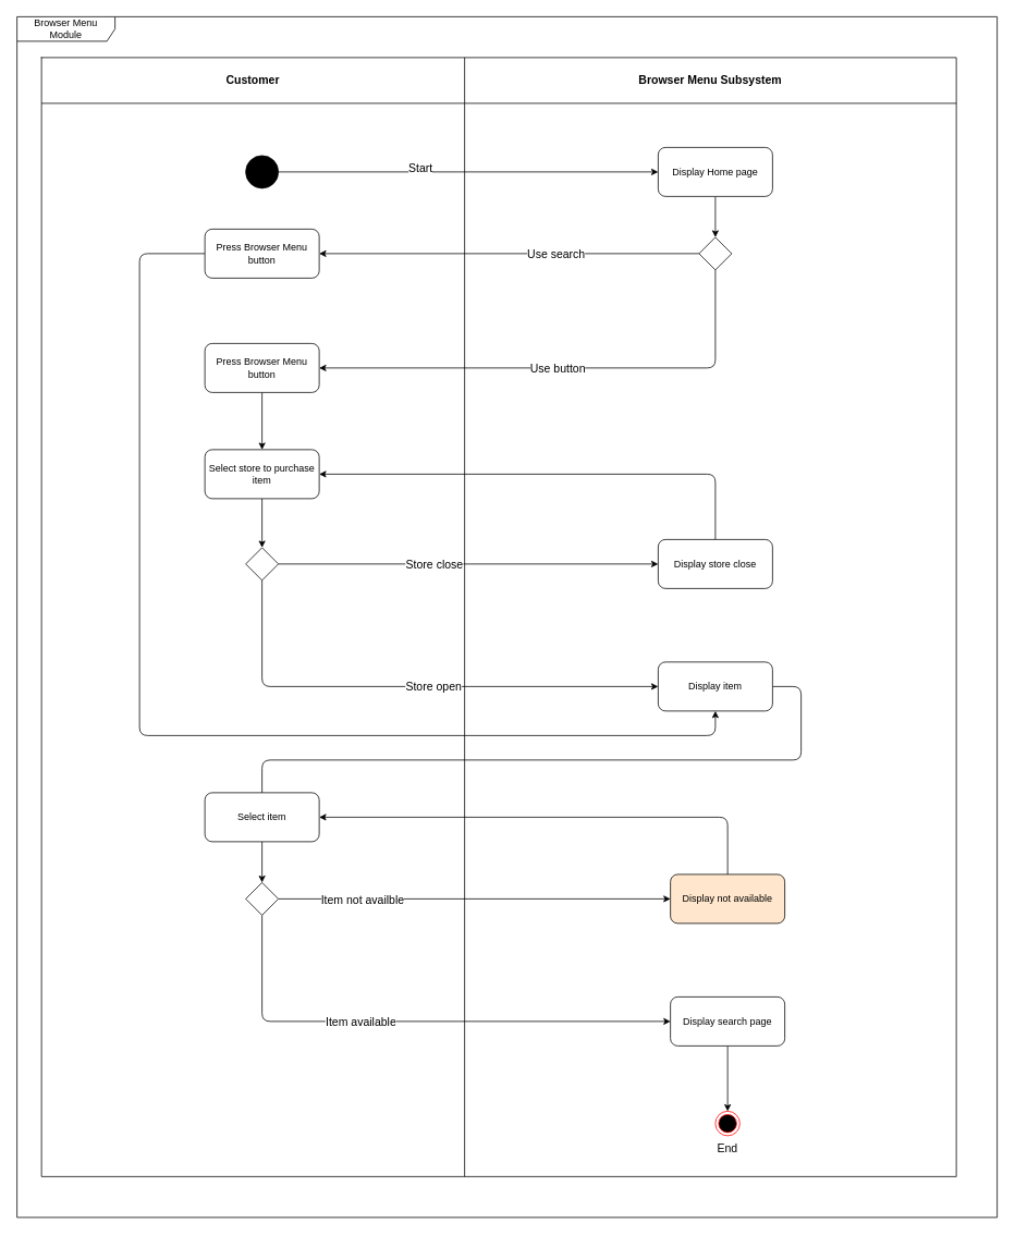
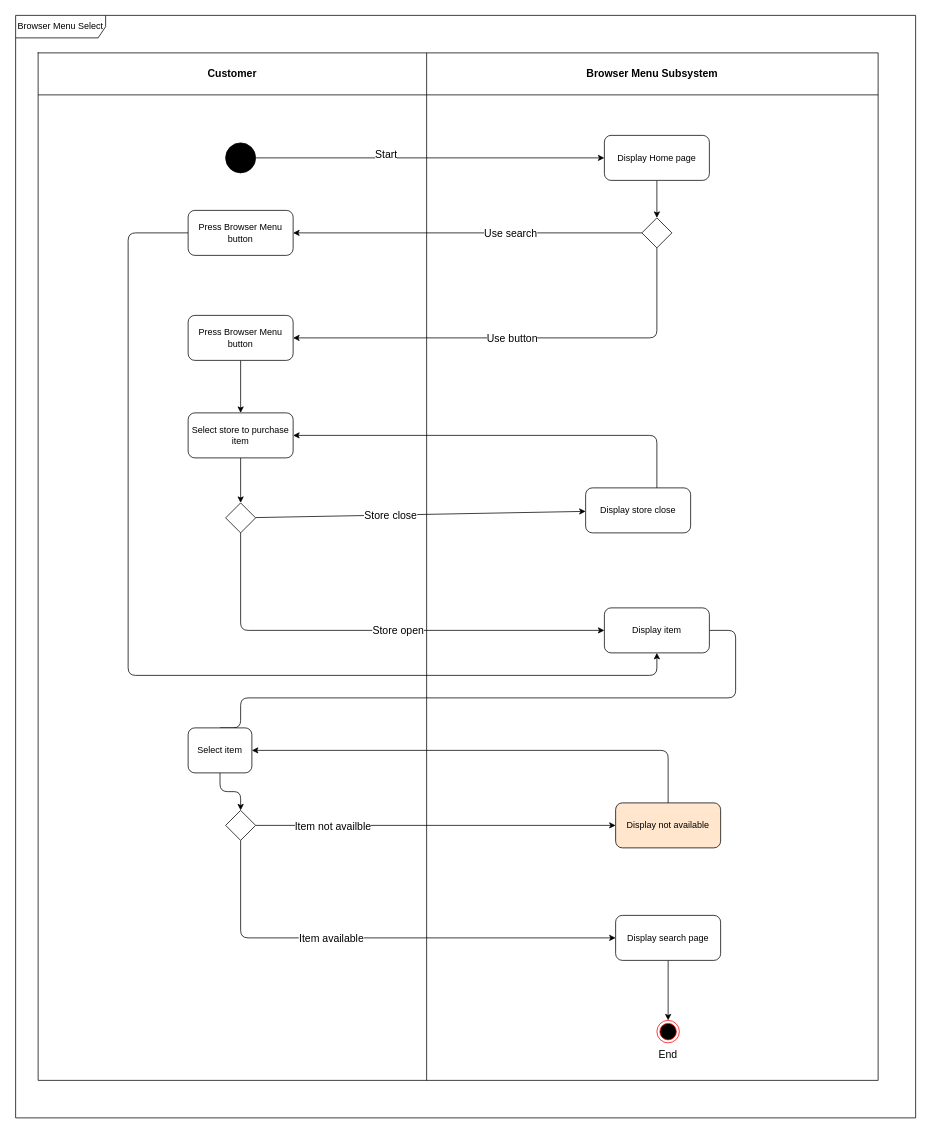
  <mxCell id="0" />
  <mxCell id="1" parent="0" />
  <mxCell id="2" value="" style="shape=table;startSize=0;container=1;collapsible=0;childLayout=tableLayout;" vertex="1" parent="1"><mxGeometry x="50" y="70" width="1120" height="1370" as="geometry" /></mxCell>
  <mxCell id="3" value="" style="shape=tableRow;horizontal=0;startSize=0;swimlaneHead=0;swimlaneBody=0;top=0;left=0;bottom=0;right=0;collapsible=0;dropTarget=0;fillColor=none;points=[[0,0.5],[1,0.5]];portConstraint=eastwest;" vertex="1" parent="2"><mxGeometry width="1120" height="56" as="geometry" /></mxCell>
  <mxCell id="4" value="&lt;font style=&quot;font-size: 14px;&quot;&gt;&lt;b&gt;Customer&lt;/b&gt;&lt;/font&gt;" style="shape=partialRectangle;html=1;whiteSpace=wrap;connectable=0;overflow=hidden;fillColor=none;top=0;left=0;bottom=0;right=0;pointerEvents=1;" vertex="1" parent="3"><mxGeometry width="518" height="56" as="geometry"><mxRectangle width="518" height="56" as="alternateBounds" /></mxGeometry></mxCell>
  <mxCell id="5" value="&lt;font style=&quot;font-size: 14px;&quot;&gt;&lt;b&gt;Browser Menu Subsystem&lt;/b&gt;&lt;/font&gt;" style="shape=partialRectangle;html=1;whiteSpace=wrap;connectable=0;overflow=hidden;fillColor=none;top=0;left=0;bottom=0;right=0;pointerEvents=1;" vertex="1" parent="3"><mxGeometry x="518" width="602" height="56" as="geometry"><mxRectangle width="602" height="56" as="alternateBounds" /></mxGeometry></mxCell>
  <mxCell id="6" value="" style="shape=tableRow;horizontal=0;startSize=0;swimlaneHead=0;swimlaneBody=0;top=0;left=0;bottom=0;right=0;collapsible=0;dropTarget=0;fillColor=none;points=[[0,0.5],[1,0.5]];portConstraint=eastwest;" vertex="1" parent="2"><mxGeometry y="56" width="1120" height="1314" as="geometry" /></mxCell>
  <mxCell id="7" value="" style="shape=partialRectangle;html=1;whiteSpace=wrap;connectable=0;overflow=hidden;fillColor=none;top=0;left=0;bottom=0;right=0;pointerEvents=1;" vertex="1" parent="6"><mxGeometry width="518" height="1314" as="geometry"><mxRectangle width="518" height="1314" as="alternateBounds" /></mxGeometry></mxCell>
  <mxCell id="8" value="" style="shape=partialRectangle;html=1;whiteSpace=wrap;connectable=0;overflow=hidden;fillColor=none;top=0;left=0;bottom=0;right=0;pointerEvents=1;" vertex="1" parent="6"><mxGeometry x="518" width="602" height="1314" as="geometry"><mxRectangle width="602" height="1314" as="alternateBounds" /></mxGeometry></mxCell>
  <mxCell id="9" style="edgeStyle=none;html=1;entryX=0;entryY=0.5;entryDx=0;entryDy=0;" edge="1" parent="1" source="11" target="15"><mxGeometry relative="1" as="geometry" /></mxCell>
  <mxCell id="10" value="&lt;font style=&quot;font-size: 14px;&quot;&gt;Start&lt;/font&gt;" style="edgeLabel;html=1;align=center;verticalAlign=middle;resizable=0;points=[];" vertex="1" connectable="0" parent="9"><mxGeometry x="-0.254" y="5" relative="1" as="geometry"><mxPoint as="offset" /></mxGeometry></mxCell>
  <mxCell id="11" value="" style="shape=ellipse;html=1;fillColor=strokeColor;fontSize=18;fontColor=#ffffff;" vertex="1" parent="1"><mxGeometry x="300" y="190" width="40" height="40" as="geometry" /></mxCell>
  <mxCell id="12" value="Ee" style="ellipse;html=1;shape=endState;fillColor=#000000;strokeColor=#ff0000;fontSize=14;" vertex="1" parent="1"><mxGeometry x="875" y="1360" width="30" height="30" as="geometry" /></mxCell>
  <mxCell id="13" value="End" style="text;html=1;strokeColor=none;fillColor=none;align=center;verticalAlign=middle;whiteSpace=wrap;rounded=0;fontSize=14;" vertex="1" parent="1"><mxGeometry x="860" y="1390" width="60" height="30" as="geometry" /></mxCell>
  <mxCell id="14" style="edgeStyle=none;html=1;fontSize=14;" edge="1" parent="1" source="15" target="25"><mxGeometry relative="1" as="geometry" /></mxCell>
  <mxCell id="15" value="Display Home page" style="rounded=1;whiteSpace=wrap;html=1;" vertex="1" parent="1"><mxGeometry x="805" y="180" width="140" height="60" as="geometry" /></mxCell>
  <mxCell id="16" style="edgeStyle=none;html=1;" edge="1" parent="1" source="17" target="19"><mxGeometry relative="1" as="geometry" /></mxCell>
  <mxCell id="17" value="Press Browser Menu button" style="rounded=1;whiteSpace=wrap;html=1;" vertex="1" parent="1"><mxGeometry x="250" y="420" width="140" height="60" as="geometry" /></mxCell>
  <mxCell id="18" style="edgeStyle=none;html=1;fontSize=14;" edge="1" parent="1" source="19" target="33"><mxGeometry relative="1" as="geometry" /></mxCell>
  <mxCell id="19" value="Select store to purchase item" style="rounded=1;whiteSpace=wrap;html=1;" vertex="1" parent="1"><mxGeometry x="250" y="550" width="140" height="60" as="geometry" /></mxCell>
- <mxCell id="20" value="Browser Menu Module" style="shape=umlFrame;whiteSpace=wrap;html=1;width=120;height=30;" vertex="1" parent="1"><mxGeometry x="20" y="20" width="1200" height="1470" as="geometry" /></mxCell>
+ <mxCell id="20" value="Browser Menu Select" style="shape=umlFrame;whiteSpace=wrap;html=1;width=120;height=30;" vertex="1" parent="1"><mxGeometry x="20" y="20" width="1200" height="1470" as="geometry" /></mxCell>
  <mxCell id="21" style="edgeStyle=none;html=1;fontSize=14;" edge="1" parent="1" source="25" target="27"><mxGeometry relative="1" as="geometry" /></mxCell>
  <mxCell id="22" value="&lt;font style=&quot;font-size: 14px;&quot;&gt;Use search&lt;/font&gt;" style="edgeLabel;html=1;align=center;verticalAlign=middle;resizable=0;points=[];fontSize=14;" vertex="1" connectable="0" parent="21"><mxGeometry x="-0.296" y="-2" relative="1" as="geometry"><mxPoint x="-12" y="2" as="offset" /></mxGeometry></mxCell>
  <mxCell id="23" style="edgeStyle=orthogonalEdgeStyle;html=1;entryX=1;entryY=0.5;entryDx=0;entryDy=0;fontSize=14;" edge="1" parent="1" source="25" target="17"><mxGeometry relative="1" as="geometry"><Array as="points"><mxPoint x="875" y="450" /></Array></mxGeometry></mxCell>
  <mxCell id="24" value="Use button" style="edgeLabel;html=1;align=center;verticalAlign=middle;resizable=0;points=[];fontSize=14;" vertex="1" connectable="0" parent="23"><mxGeometry x="0.307" y="-2" relative="1" as="geometry"><mxPoint x="81" y="2" as="offset" /></mxGeometry></mxCell>
  <mxCell id="25" value="" style="shape=rhombus;html=1;labelPosition=right;align=left;verticalAlign=middle" vertex="1" parent="1"><mxGeometry x="855" y="290" width="40" height="40" as="geometry" /></mxCell>
  <mxCell id="26" style="edgeStyle=orthogonalEdgeStyle;html=1;entryX=0.5;entryY=1;entryDx=0;entryDy=0;fontSize=14;" edge="1" parent="1" source="27" target="35"><mxGeometry relative="1" as="geometry"><Array as="points"><mxPoint x="170" y="310" /><mxPoint x="170" y="900" /><mxPoint x="875" y="900" /></Array></mxGeometry></mxCell>
  <mxCell id="27" value="Press Browser Menu button" style="rounded=1;whiteSpace=wrap;html=1;" vertex="1" parent="1"><mxGeometry x="250" y="280" width="140" height="60" as="geometry" /></mxCell>
  <mxCell id="28" style="edgeStyle=orthogonalEdgeStyle;html=1;entryX=1;entryY=0.5;entryDx=0;entryDy=0;fontSize=14;" edge="1" parent="1" source="29" target="19"><mxGeometry relative="1" as="geometry"><Array as="points"><mxPoint x="875" y="580" /></Array></mxGeometry></mxCell>
- <mxCell id="29" value="Display store close" style="rounded=1;whiteSpace=wrap;html=1;" vertex="1" parent="1"><mxGeometry x="805" y="660" width="140" height="60" as="geometry" /></mxCell>
+ <mxCell id="29" value="Display store close" style="rounded=1;whiteSpace=wrap;html=1;" vertex="1" parent="1"><mxGeometry x="780" y="650" width="140" height="60" as="geometry" /></mxCell>
  <mxCell id="30" style="edgeStyle=none;html=1;fontSize=14;" edge="1" parent="1" source="33" target="29"><mxGeometry relative="1" as="geometry" /></mxCell>
  <mxCell id="31" value="Store close" style="edgeLabel;html=1;align=center;verticalAlign=middle;resizable=0;points=[];fontSize=14;" vertex="1" connectable="0" parent="30"><mxGeometry x="-0.244" y="1" relative="1" as="geometry"><mxPoint x="14" y="1" as="offset" /></mxGeometry></mxCell>
  <mxCell id="32" value="Store open" style="edgeStyle=none;html=1;fontSize=14;" edge="1" parent="1" source="33" target="35"><mxGeometry x="0.106" relative="1" as="geometry"><Array as="points"><mxPoint x="320" y="840" /></Array><mxPoint as="offset" /></mxGeometry></mxCell>
  <mxCell id="33" value="" style="shape=rhombus;html=1;labelPosition=right;align=left;verticalAlign=middle" vertex="1" parent="1"><mxGeometry x="300" y="670" width="40" height="40" as="geometry" /></mxCell>
  <mxCell id="34" style="edgeStyle=orthogonalEdgeStyle;html=1;entryX=0.5;entryY=0;entryDx=0;entryDy=0;fontSize=14;endArrow=none;" edge="1" parent="1" source="35" target="37"><mxGeometry relative="1" as="geometry"><Array as="points"><mxPoint x="980" y="840" /><mxPoint x="980" y="930" /><mxPoint x="320" y="930" /></Array></mxGeometry></mxCell>
  <mxCell id="35" value="Display item" style="rounded=1;whiteSpace=wrap;html=1;" vertex="1" parent="1"><mxGeometry x="805" y="810" width="140" height="60" as="geometry" /></mxCell>
  <mxCell id="36" style="edgeStyle=orthogonalEdgeStyle;html=1;fontSize=14;" edge="1" parent="1" source="37" target="42"><mxGeometry relative="1" as="geometry" /></mxCell>
- <mxCell id="37" value="Select item" style="rounded=1;whiteSpace=wrap;html=1;" vertex="1" parent="1"><mxGeometry x="250" y="970" width="140" height="60" as="geometry" /></mxCell>
+ <mxCell id="37" value="Select item" style="rounded=1;whiteSpace=wrap;html=1;" vertex="1" parent="1"><mxGeometry x="250" y="970" width="85" height="60" as="geometry" /></mxCell>
  <mxCell id="38" style="edgeStyle=orthogonalEdgeStyle;html=1;entryX=0;entryY=0.5;entryDx=0;entryDy=0;fontSize=14;" edge="1" parent="1" source="42" target="44"><mxGeometry relative="1" as="geometry"><Array as="points"><mxPoint x="320" y="1250" /></Array></mxGeometry></mxCell>
  <mxCell id="39" value="Item available" style="edgeLabel;html=1;align=center;verticalAlign=middle;resizable=0;points=[];fontSize=14;" vertex="1" connectable="0" parent="38"><mxGeometry x="-0.256" y="2" relative="1" as="geometry"><mxPoint x="16" y="2" as="offset" /></mxGeometry></mxCell>
  <mxCell id="40" style="edgeStyle=orthogonalEdgeStyle;html=1;fontSize=14;" edge="1" parent="1" source="42" target="46"><mxGeometry relative="1" as="geometry" /></mxCell>
  <mxCell id="41" value="Item not availble" style="edgeLabel;html=1;align=center;verticalAlign=middle;resizable=0;points=[];fontSize=14;" vertex="1" connectable="0" parent="40"><mxGeometry x="-0.577" relative="1" as="geometry"><mxPoint as="offset" /></mxGeometry></mxCell>
  <mxCell id="42" value="" style="shape=rhombus;html=1;labelPosition=right;align=left;verticalAlign=middle" vertex="1" parent="1"><mxGeometry x="300" y="1080" width="40" height="40" as="geometry" /></mxCell>
  <mxCell id="43" style="edgeStyle=orthogonalEdgeStyle;html=1;entryX=0.5;entryY=0;entryDx=0;entryDy=0;fontSize=14;" edge="1" parent="1" source="44" target="12"><mxGeometry relative="1" as="geometry" /></mxCell>
  <mxCell id="44" value="Display search page" style="rounded=1;whiteSpace=wrap;html=1;" vertex="1" parent="1"><mxGeometry x="820" y="1220" width="140" height="60" as="geometry" /></mxCell>
  <mxCell id="45" style="edgeStyle=orthogonalEdgeStyle;html=1;entryX=1;entryY=0.5;entryDx=0;entryDy=0;fontSize=14;" edge="1" parent="1" source="46" target="37"><mxGeometry relative="1" as="geometry"><Array as="points"><mxPoint x="890" y="1000" /></Array></mxGeometry></mxCell>
  <mxCell id="46" value="Display not available" style="rounded=1;whiteSpace=wrap;html=1;fillColor=#ffe6cc;" vertex="1" parent="1"><mxGeometry x="820" y="1070" width="140" height="60" as="geometry" /></mxCell>
